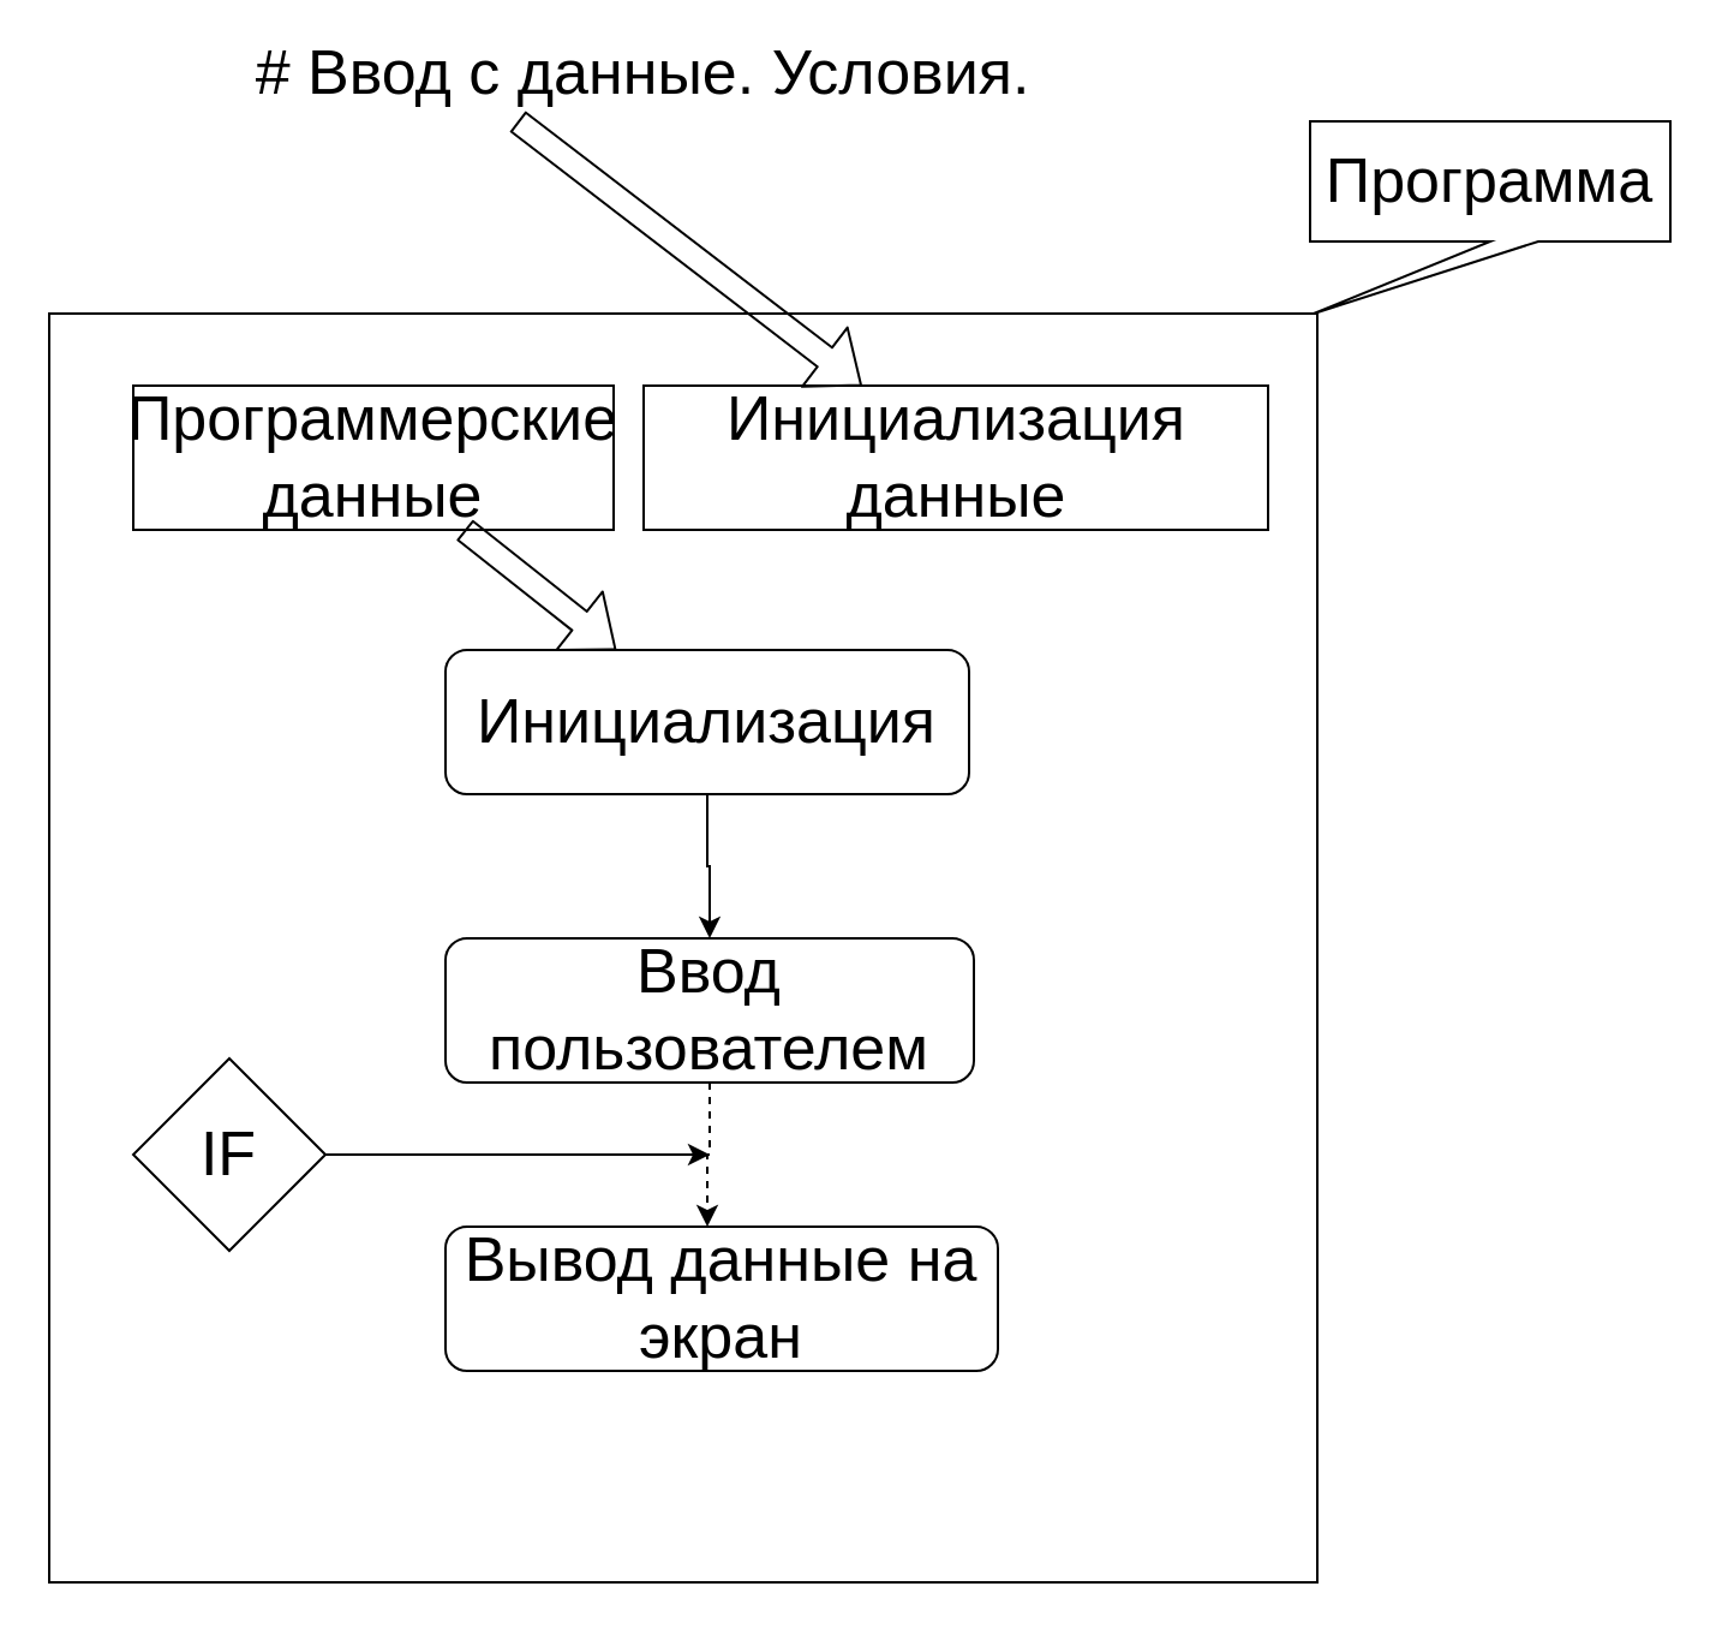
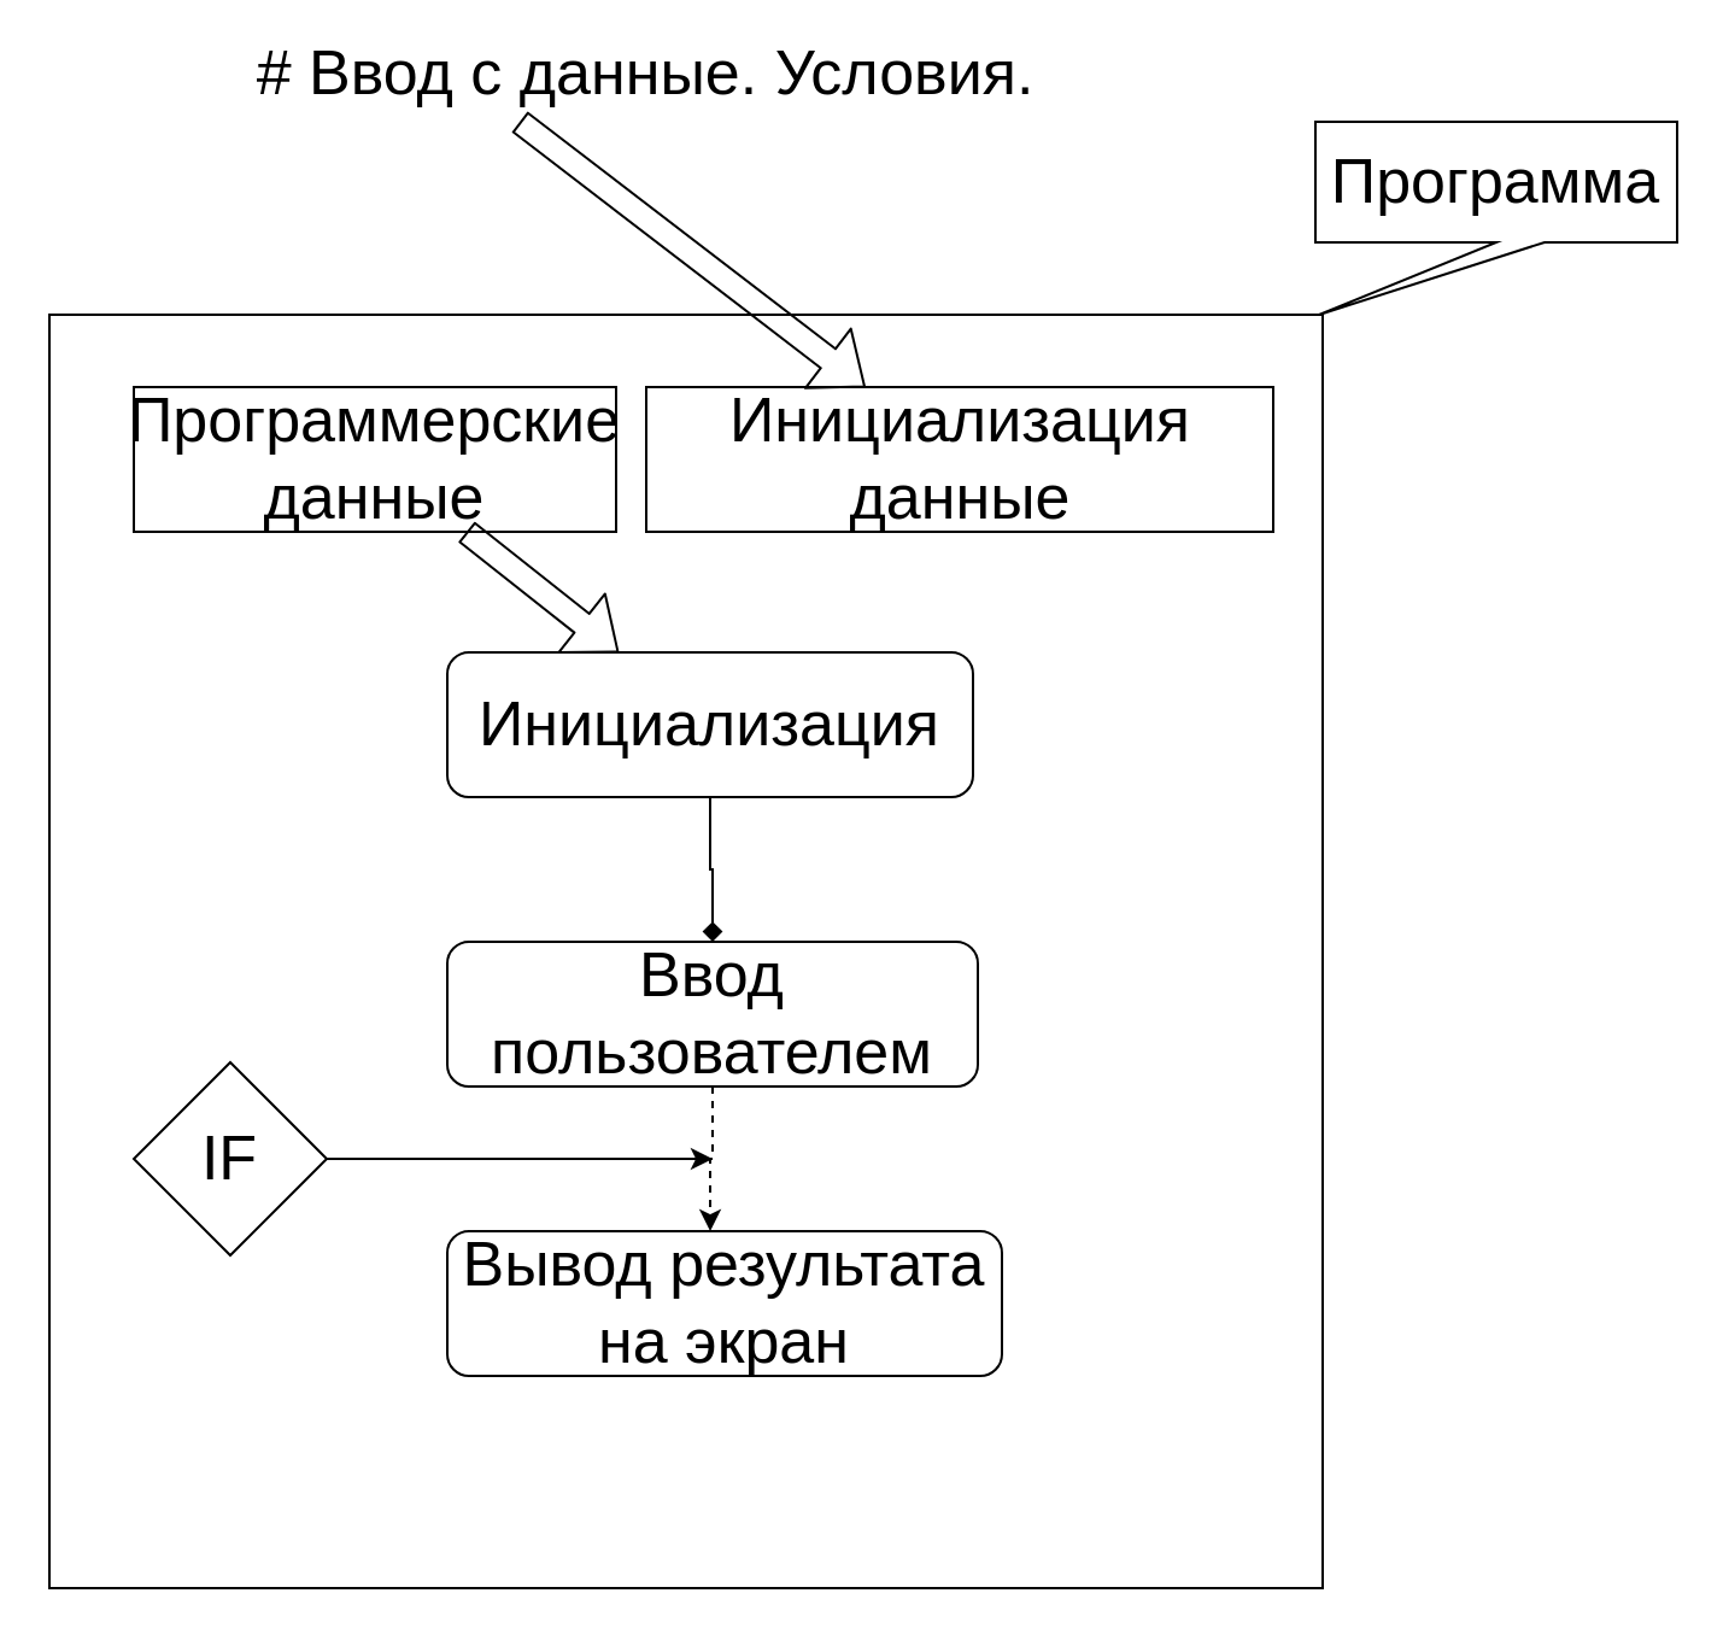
  <mxCell id="0" />
  <mxCell id="1" parent="0" />
  <mxCell id="2" value="" style="whiteSpace=wrap;html=1;aspect=fixed;" vertex="1" parent="1"><mxGeometry x="20" y="130" width="528" height="528" as="geometry" /></mxCell>
  <mxCell id="3" value="# Ввод с данные. Условия." style="text;html=1;strokeColor=none;fillColor=none;align=center;verticalAlign=middle;whiteSpace=wrap;rounded=0;fontSize=26;" vertex="1" parent="1"><mxGeometry x="65" y="20" width="405" height="20" as="geometry" /></mxCell>
  <mxCell id="4" value="Программа" style="shape=callout;whiteSpace=wrap;html=1;perimeter=calloutPerimeter;fontSize=26;position2=0.01;" vertex="1" parent="1"><mxGeometry x="545" y="50" width="150" height="80" as="geometry" /></mxCell>
  <mxCell id="5" value="Инициализация данные" style="rounded=0;whiteSpace=wrap;html=1;fontSize=26;" vertex="1" parent="1"><mxGeometry x="267.5" y="160" width="260" height="60" as="geometry" /></mxCell>
  <mxCell id="6" value="Программерские данные" style="rounded=0;whiteSpace=wrap;html=1;fontSize=26;" vertex="1" parent="1"><mxGeometry x="55" y="160" width="200" height="60" as="geometry" /></mxCell>
  <mxCell id="7" value="" style="shape=flexArrow;endArrow=classic;html=1;fontSize=26;" edge="1" parent="1" target="5"><mxGeometry width="50" height="50" relative="1" as="geometry"><mxPoint x="215" y="50" as="sourcePoint" /><mxPoint x="395" y="120" as="targetPoint" /></mxGeometry></mxCell>
- <mxCell id="8" style="edgeStyle=orthogonalEdgeStyle;rounded=0;orthogonalLoop=1;jettySize=auto;html=1;fontSize=26;" edge="1" parent="1" source="9" target="12"><mxGeometry relative="1" as="geometry" /></mxCell>
+ <mxCell id="8" style="edgeStyle=orthogonalEdgeStyle;rounded=0;orthogonalLoop=1;jettySize=auto;html=1;fontSize=26;endArrow=diamond;" edge="1" parent="1" source="9" target="12"><mxGeometry relative="1" as="geometry" /></mxCell>
  <mxCell id="9" value="Инициализация" style="rounded=1;whiteSpace=wrap;html=1;fontSize=26;" vertex="1" parent="1"><mxGeometry x="185" y="270" width="218" height="60" as="geometry" /></mxCell>
  <mxCell id="10" value="" style="shape=flexArrow;endArrow=classic;html=1;fontSize=26;" edge="1" parent="1" source="6" target="9"><mxGeometry width="50" height="50" relative="1" as="geometry"><mxPoint x="25" y="730" as="sourcePoint" /><mxPoint x="75" y="680" as="targetPoint" /></mxGeometry></mxCell>
  <mxCell id="11" style="edgeStyle=orthogonalEdgeStyle;rounded=0;orthogonalLoop=1;jettySize=auto;html=1;entryX=0.474;entryY=0;entryDx=0;entryDy=0;entryPerimeter=0;fontSize=26;dashed=1;" edge="1" parent="1" source="12" target="13"><mxGeometry relative="1" as="geometry" /></mxCell>
  <mxCell id="12" value="Ввод пользователем" style="rounded=1;whiteSpace=wrap;html=1;fontSize=26;" vertex="1" parent="1"><mxGeometry x="185" y="390" width="220" height="60" as="geometry" /></mxCell>
- <mxCell id="13" value="Вывод данные на экран" style="rounded=1;whiteSpace=wrap;html=1;fontSize=26;" vertex="1" parent="1"><mxGeometry x="185" y="510" width="230" height="60" as="geometry" /></mxCell>
+ <mxCell id="13" value="Вывод результата на экран" style="rounded=1;whiteSpace=wrap;html=1;fontSize=26;" vertex="1" parent="1"><mxGeometry x="185" y="510" width="230" height="60" as="geometry" /></mxCell>
  <mxCell id="14" style="edgeStyle=orthogonalEdgeStyle;rounded=0;orthogonalLoop=1;jettySize=auto;html=1;fontSize=26;" edge="1" parent="1" source="15"><mxGeometry relative="1" as="geometry"><mxPoint x="295" y="480" as="targetPoint" /></mxGeometry></mxCell>
  <mxCell id="15" value="IF" style="rhombus;whiteSpace=wrap;html=1;fontSize=26;" vertex="1" parent="1"><mxGeometry x="55" y="440" width="80" height="80" as="geometry" /></mxCell>
